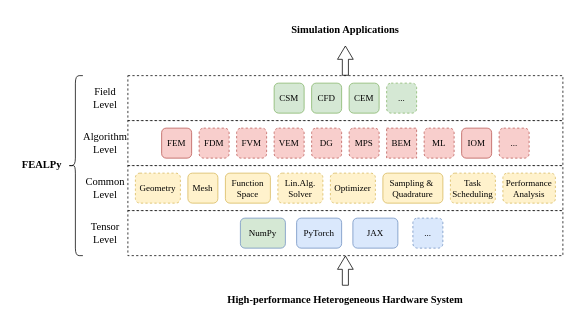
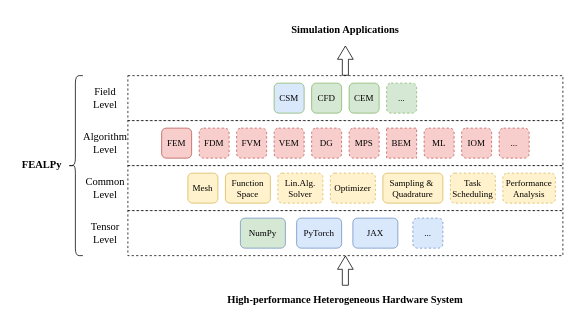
  <mxCell id="0" />
  <mxCell id="1" parent="0" />
  <mxCell id="2" value="" style="rounded=0;whiteSpace=wrap;html=1;fontFamily=Times New Roman;dashed=1;" parent="1" vertex="1"><mxGeometry x="170" y="100" width="580" height="60" as="geometry" /></mxCell>
  <mxCell id="3" value="" style="rounded=0;whiteSpace=wrap;html=1;fontFamily=Times New Roman;dashed=1;" parent="1" vertex="1"><mxGeometry x="170" y="160" width="580" height="60" as="geometry" /></mxCell>
  <mxCell id="4" value="" style="rounded=0;whiteSpace=wrap;html=1;fontFamily=Times New Roman;dashed=1;" parent="1" vertex="1"><mxGeometry x="170" y="220" width="580" height="60" as="geometry" /></mxCell>
  <mxCell id="5" value="" style="rounded=0;whiteSpace=wrap;html=1;fontFamily=Times New Roman;dashed=1;" parent="1" vertex="1"><mxGeometry x="170" y="280" width="580" height="60" as="geometry" /></mxCell>
  <mxCell id="6" value="NumPy" style="rounded=1;whiteSpace=wrap;html=1;fillColor=#d5e8d4;strokeColor=#6c8ebf;fontFamily=Times New Roman;fontSize=12;" parent="1" vertex="1"><mxGeometry x="320" y="290" width="60" height="40" as="geometry" /></mxCell>
  <mxCell id="7" value="PyTorch" style="rounded=1;whiteSpace=wrap;html=1;fillColor=#dae8fc;strokeColor=#6c8ebf;fontFamily=Times New Roman;fontSize=12;" parent="1" vertex="1"><mxGeometry x="395" y="290" width="60" height="40" as="geometry" /></mxCell>
- <mxCell id="8" value="Geometry" style="rounded=1;whiteSpace=wrap;html=1;fillColor=#fff2cc;strokeColor=#d6b656;fontFamily=Times New Roman;dashed=1;" parent="1" vertex="1"><mxGeometry x="180" y="230" width="60" height="40" as="geometry" /></mxCell>
  <mxCell id="9" value="Mesh" style="rounded=1;whiteSpace=wrap;html=1;fillColor=#fff2cc;strokeColor=#d6b656;fontFamily=Times New Roman;" parent="1" vertex="1"><mxGeometry x="250" y="230" width="40" height="40" as="geometry" /></mxCell>
  <mxCell id="10" value="Function&lt;div&gt;Space&lt;/div&gt;" style="rounded=1;whiteSpace=wrap;html=1;fillColor=#fff2cc;strokeColor=#d6b656;fontFamily=Times New Roman;" parent="1" vertex="1"><mxGeometry x="300" y="230" width="60" height="40" as="geometry" /></mxCell>
  <mxCell id="11" value="Lin.Alg.&lt;div&gt;Solver&lt;/div&gt;" style="rounded=1;whiteSpace=wrap;html=1;fillColor=#fff2cc;strokeColor=#d6b656;fontFamily=Times New Roman;dashed=1;" parent="1" vertex="1"><mxGeometry x="370" y="230" width="60" height="40" as="geometry" /></mxCell>
  <mxCell id="12" value="Optimizer" style="rounded=1;whiteSpace=wrap;html=1;fillColor=#fff2cc;strokeColor=#d6b656;fontFamily=Times New Roman;dashed=1;" parent="1" vertex="1"><mxGeometry x="440" y="230" width="60" height="40" as="geometry" /></mxCell>
  <mxCell id="13" value="Sampling &amp;amp;&amp;nbsp; Quadrature" style="rounded=1;whiteSpace=wrap;html=1;fillColor=#fff2cc;strokeColor=#d6b656;fontFamily=Times New Roman;" parent="1" vertex="1"><mxGeometry x="510" y="230" width="80" height="40" as="geometry" /></mxCell>
  <mxCell id="14" value="Task Scheduling" style="rounded=1;whiteSpace=wrap;html=1;fillColor=#fff2cc;strokeColor=#d6b656;fontFamily=Times New Roman;dashed=1;" parent="1" vertex="1"><mxGeometry x="600" y="230" width="60" height="40" as="geometry" /></mxCell>
  <mxCell id="15" value="FEM" style="rounded=1;whiteSpace=wrap;html=1;fillColor=#f8cecc;strokeColor=#b85450;fontFamily=Times New Roman;" parent="1" vertex="1"><mxGeometry x="215" y="170" width="40" height="40" as="geometry" /></mxCell>
  <mxCell id="16" value="FDM" style="rounded=1;whiteSpace=wrap;html=1;fillColor=#f8cecc;strokeColor=#b85450;fontFamily=Times New Roman;dashed=1;" parent="1" vertex="1"><mxGeometry x="265" y="170" width="40" height="40" as="geometry" /></mxCell>
  <mxCell id="17" value="FVM" style="rounded=1;whiteSpace=wrap;html=1;fillColor=#f8cecc;strokeColor=#b85450;fontFamily=Times New Roman;dashed=1;" parent="1" vertex="1"><mxGeometry x="315" y="170" width="40" height="40" as="geometry" /></mxCell>
  <mxCell id="18" value="VEM" style="rounded=1;whiteSpace=wrap;html=1;fillColor=#f8cecc;strokeColor=#b85450;fontFamily=Times New Roman;dashed=1;" parent="1" vertex="1"><mxGeometry x="365" y="170" width="40" height="40" as="geometry" /></mxCell>
  <mxCell id="19" value="MPS" style="rounded=1;whiteSpace=wrap;html=1;fillColor=#f8cecc;strokeColor=#b85450;fontFamily=Times New Roman;dashed=1;" parent="1" vertex="1"><mxGeometry x="465" y="170" width="40" height="40" as="geometry" /></mxCell>
  <mxCell id="20" value="ML" style="rounded=1;whiteSpace=wrap;html=1;fillColor=#f8cecc;strokeColor=#b85450;fontFamily=Times New Roman;dashed=1;" parent="1" vertex="1"><mxGeometry x="565" y="170" width="40" height="40" as="geometry" /></mxCell>
- <mxCell id="21" value="CSM" style="rounded=1;whiteSpace=wrap;html=1;fillColor=#d5e8d4;strokeColor=#82b366;fontFamily=Times New Roman;" parent="1" vertex="1"><mxGeometry x="365" y="110" width="40" height="40" as="geometry" /></mxCell>
+ <mxCell id="21" value="CSM" style="rounded=1;whiteSpace=wrap;html=1;fillColor=#dae8fc;strokeColor=#82b366;fontFamily=Times New Roman;" parent="1" vertex="1"><mxGeometry x="365" y="110" width="40" height="40" as="geometry" /></mxCell>
  <mxCell id="22" value="CFD" style="rounded=1;whiteSpace=wrap;html=1;fillColor=#d5e8d4;strokeColor=#82b366;fontFamily=Times New Roman;" parent="1" vertex="1"><mxGeometry x="415" y="110" width="40" height="40" as="geometry" /></mxCell>
  <mxCell id="23" value="CEM" style="rounded=1;whiteSpace=wrap;html=1;fillColor=#d5e8d4;strokeColor=#82b366;fontFamily=Times New Roman;" parent="1" vertex="1"><mxGeometry x="465" y="110" width="40" height="40" as="geometry" /></mxCell>
- <mxCell id="24" value="IOM" style="rounded=1;whiteSpace=wrap;html=1;fillColor=#f8cecc;strokeColor=#b85450;fontFamily=Times New Roman;dashed=0;" parent="1" vertex="1"><mxGeometry x="615" y="170" width="40" height="40" as="geometry" /></mxCell>
+ <mxCell id="24" value="IOM" style="rounded=1;whiteSpace=wrap;html=1;fillColor=#f8cecc;strokeColor=#b85450;fontFamily=Times New Roman;dashed=1;" parent="1" vertex="1"><mxGeometry x="615" y="170" width="40" height="40" as="geometry" /></mxCell>
  <mxCell id="25" value="Tensor Level" style="text;html=1;align=center;verticalAlign=middle;whiteSpace=wrap;rounded=0;fontFamily=Times New Roman;fontSize=14;" parent="1" vertex="1"><mxGeometry x="120" y="295" width="40" height="30" as="geometry" /></mxCell>
  <mxCell id="26" value="Common Level" style="text;html=1;align=center;verticalAlign=middle;whiteSpace=wrap;rounded=0;fontFamily=Times New Roman;fontSize=14;" parent="1" vertex="1"><mxGeometry x="120" y="235" width="40" height="30" as="geometry" /></mxCell>
  <mxCell id="27" value="Algorithm Level" style="text;html=1;align=center;verticalAlign=middle;whiteSpace=wrap;rounded=0;fontFamily=Times New Roman;fontSize=14;" parent="1" vertex="1"><mxGeometry x="120" y="175" width="40" height="30" as="geometry" /></mxCell>
  <mxCell id="28" value="Field Level" style="text;html=1;align=center;verticalAlign=middle;whiteSpace=wrap;rounded=0;fontFamily=Times New Roman;fontSize=14;" parent="1" vertex="1"><mxGeometry x="120" y="115" width="40" height="30" as="geometry" /></mxCell>
  <mxCell id="29" value="High-performance Heterogeneous Hardware System" style="rounded=0;whiteSpace=wrap;html=1;fontFamily=Times New Roman;fontSize=14;fontStyle=1;dashed=1;strokeColor=none;" parent="1" vertex="1"><mxGeometry x="170" y="380" width="580" height="40" as="geometry" /></mxCell>
  <mxCell id="30" value="" style="shape=flexArrow;endArrow=classic;html=1;rounded=0;entryX=0.5;entryY=1;entryDx=0;entryDy=0;endWidth=11.905;endSize=5.586;width=8.095;fontFamily=Times New Roman;" parent="1" source="29" target="5" edge="1"><mxGeometry width="50" height="50" relative="1" as="geometry"><mxPoint x="459.71" y="400" as="sourcePoint" /><mxPoint x="459.71" y="340" as="targetPoint" /></mxGeometry></mxCell>
  <mxCell id="31" value="Simulation Applications" style="rounded=0;whiteSpace=wrap;html=1;fontFamily=Times New Roman;fontSize=14;fontStyle=1;dashed=1;strokeColor=none;" parent="1" vertex="1"><mxGeometry x="170" y="20" width="580" height="40" as="geometry" /></mxCell>
  <mxCell id="32" value="" style="shape=flexArrow;endArrow=classic;html=1;rounded=0;entryX=0.5;entryY=1;entryDx=0;entryDy=0;endWidth=11.905;endSize=5.586;width=8.095;fontFamily=Times New Roman;" parent="1" edge="1"><mxGeometry width="50" height="50" relative="1" as="geometry"><mxPoint x="460" y="100" as="sourcePoint" /><mxPoint x="460" y="60" as="targetPoint" /></mxGeometry></mxCell>
  <mxCell id="33" value="BEM" style="whiteSpace=wrap;html=1;fillColor=#f8cecc;strokeColor=#b85450;fontFamily=Times New Roman;dashed=1;rounded=0;" parent="1" vertex="1"><mxGeometry x="515" y="170" width="40" height="40" as="geometry" /></mxCell>
  <mxCell id="34" value="..." style="rounded=1;whiteSpace=wrap;html=1;fillColor=#f8cecc;strokeColor=#b85450;fontFamily=Times New Roman;dashed=1;" parent="1" vertex="1"><mxGeometry x="665" y="170" width="40" height="40" as="geometry" /></mxCell>
  <mxCell id="35" value="Performance Analysis" style="rounded=1;whiteSpace=wrap;html=1;fillColor=#fff2cc;strokeColor=#d6b656;fontFamily=Times New Roman;dashed=1;" parent="1" vertex="1"><mxGeometry x="670" y="230" width="70" height="40" as="geometry" /></mxCell>
  <mxCell id="36" value="DG" style="rounded=1;whiteSpace=wrap;html=1;fillColor=#f8cecc;strokeColor=#b85450;fontFamily=Times New Roman;dashed=1;" parent="1" vertex="1"><mxGeometry x="415" y="170" width="40" height="40" as="geometry" /></mxCell>
  <mxCell id="37" value="..." style="rounded=1;whiteSpace=wrap;html=1;fillColor=#d5e8d4;strokeColor=#82b366;fontFamily=Times New Roman;dashed=1;" parent="1" vertex="1"><mxGeometry x="515" y="110" width="40" height="40" as="geometry" /></mxCell>
  <mxCell id="38" value="" style="shape=curlyBracket;whiteSpace=wrap;html=1;rounded=1;labelPosition=left;verticalLabelPosition=middle;align=right;verticalAlign=middle;" parent="1" vertex="1"><mxGeometry x="90" y="100" width="20" height="240" as="geometry" /></mxCell>
  <mxCell id="39" value="FEALPy" style="text;html=1;align=center;verticalAlign=middle;resizable=0;points=[];autosize=1;strokeColor=none;fillColor=none;fontFamily=Times New Roman;fontStyle=1;fontSize=14;" parent="1" vertex="1"><mxGeometry x="20" y="205" width="70" height="30" as="geometry" /></mxCell>
  <mxCell id="40" value="..." style="rounded=1;whiteSpace=wrap;html=1;fillColor=#dae8fc;strokeColor=#6c8ebf;fontFamily=Times New Roman;fontSize=12;dashed=1;" parent="1" vertex="1"><mxGeometry x="550" y="290" width="40" height="40" as="geometry" /></mxCell>
  <mxCell id="41" value="JAX" style="rounded=1;whiteSpace=wrap;html=1;fillColor=#dae8fc;strokeColor=#6c8ebf;fontFamily=Times New Roman;fontSize=12;" vertex="1" parent="1"><mxGeometry x="470" y="290" width="60" height="40" as="geometry" /></mxCell>
